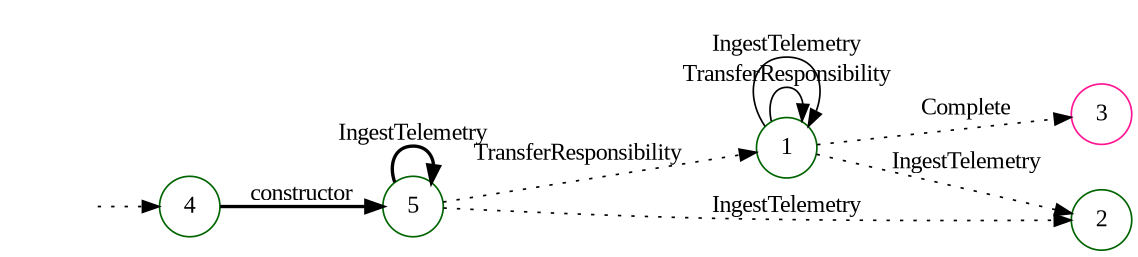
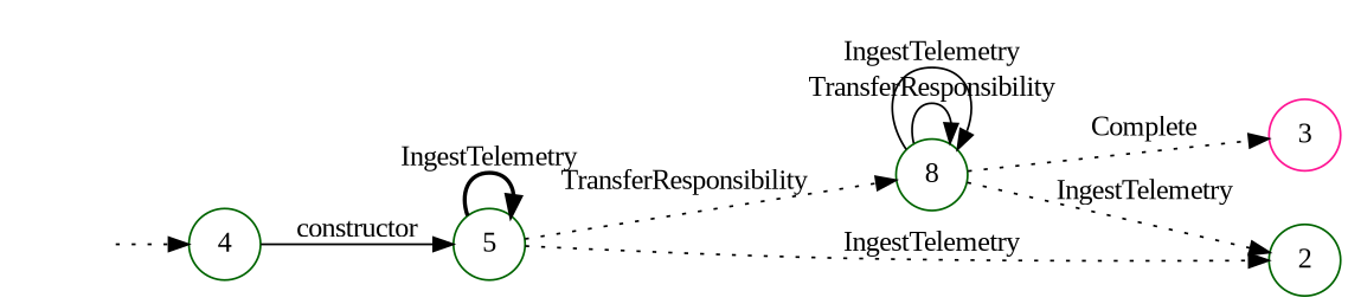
  digraph {
    fontname="Liberation Serif"
    rankdir=LR
    node [color=darkgreen fontname="Liberation Serif" shape=circle]
    edge [fontname="Liberation Serif" style=dotted]
    "" [shape=plaintext]
    n2 [label=4]
    n3 [label=5]
-   n4 [label=1]
+   n4 [label=8]
    n5 [label=2]
    n6 [color=deeppink label=3]
    "" -> n2
-   n2 -> n3 [label=constructor style=bold]
+   n2 -> n3 [label=constructor style=solid]
    n3 -> n3 [label=IngestTelemetry style=bold]
    n3 -> n4 [label=TransferResponsibility]
    n3 -> n5 [label=IngestTelemetry]
    n4 -> n4 [label=TransferResponsibility style=solid]
    n4 -> n4 [label=IngestTelemetry style=solid]
    n4 -> n5 [label=IngestTelemetry]
    n4 -> n6 [label=Complete]
  }
